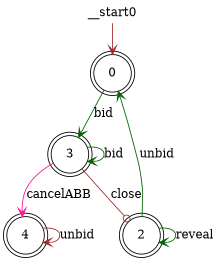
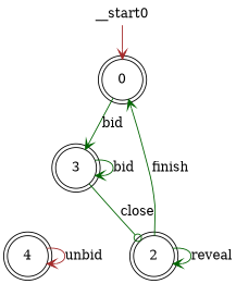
  digraph {
    node [shape=doublecircle]
    edge [arrowhead=vee color=darkgreen]
    n1 [label=0]
    n2 [label=3]
    n3 [label=2]
    n4 [label=4]
    __start0 [height=0 shape=none width=0]
    n1 -> n2 [label=bid]
    n2 -> n2 [label=bid]
-   n2 -> n3 [arrowhead=odot color=brown label=close]
-   n2 -> n4 [color=deeppink label=cancelABB]
-   n3 -> n1 [label=unbid]
+   n2 -> n3 [arrowhead=odot label=close]
+   n3 -> n1 [label=finish]
    n3 -> n3 [label=reveal]
    n4 -> n4 [color=brown label=unbid]
    __start0 -> n1 [color=brown]
  }
